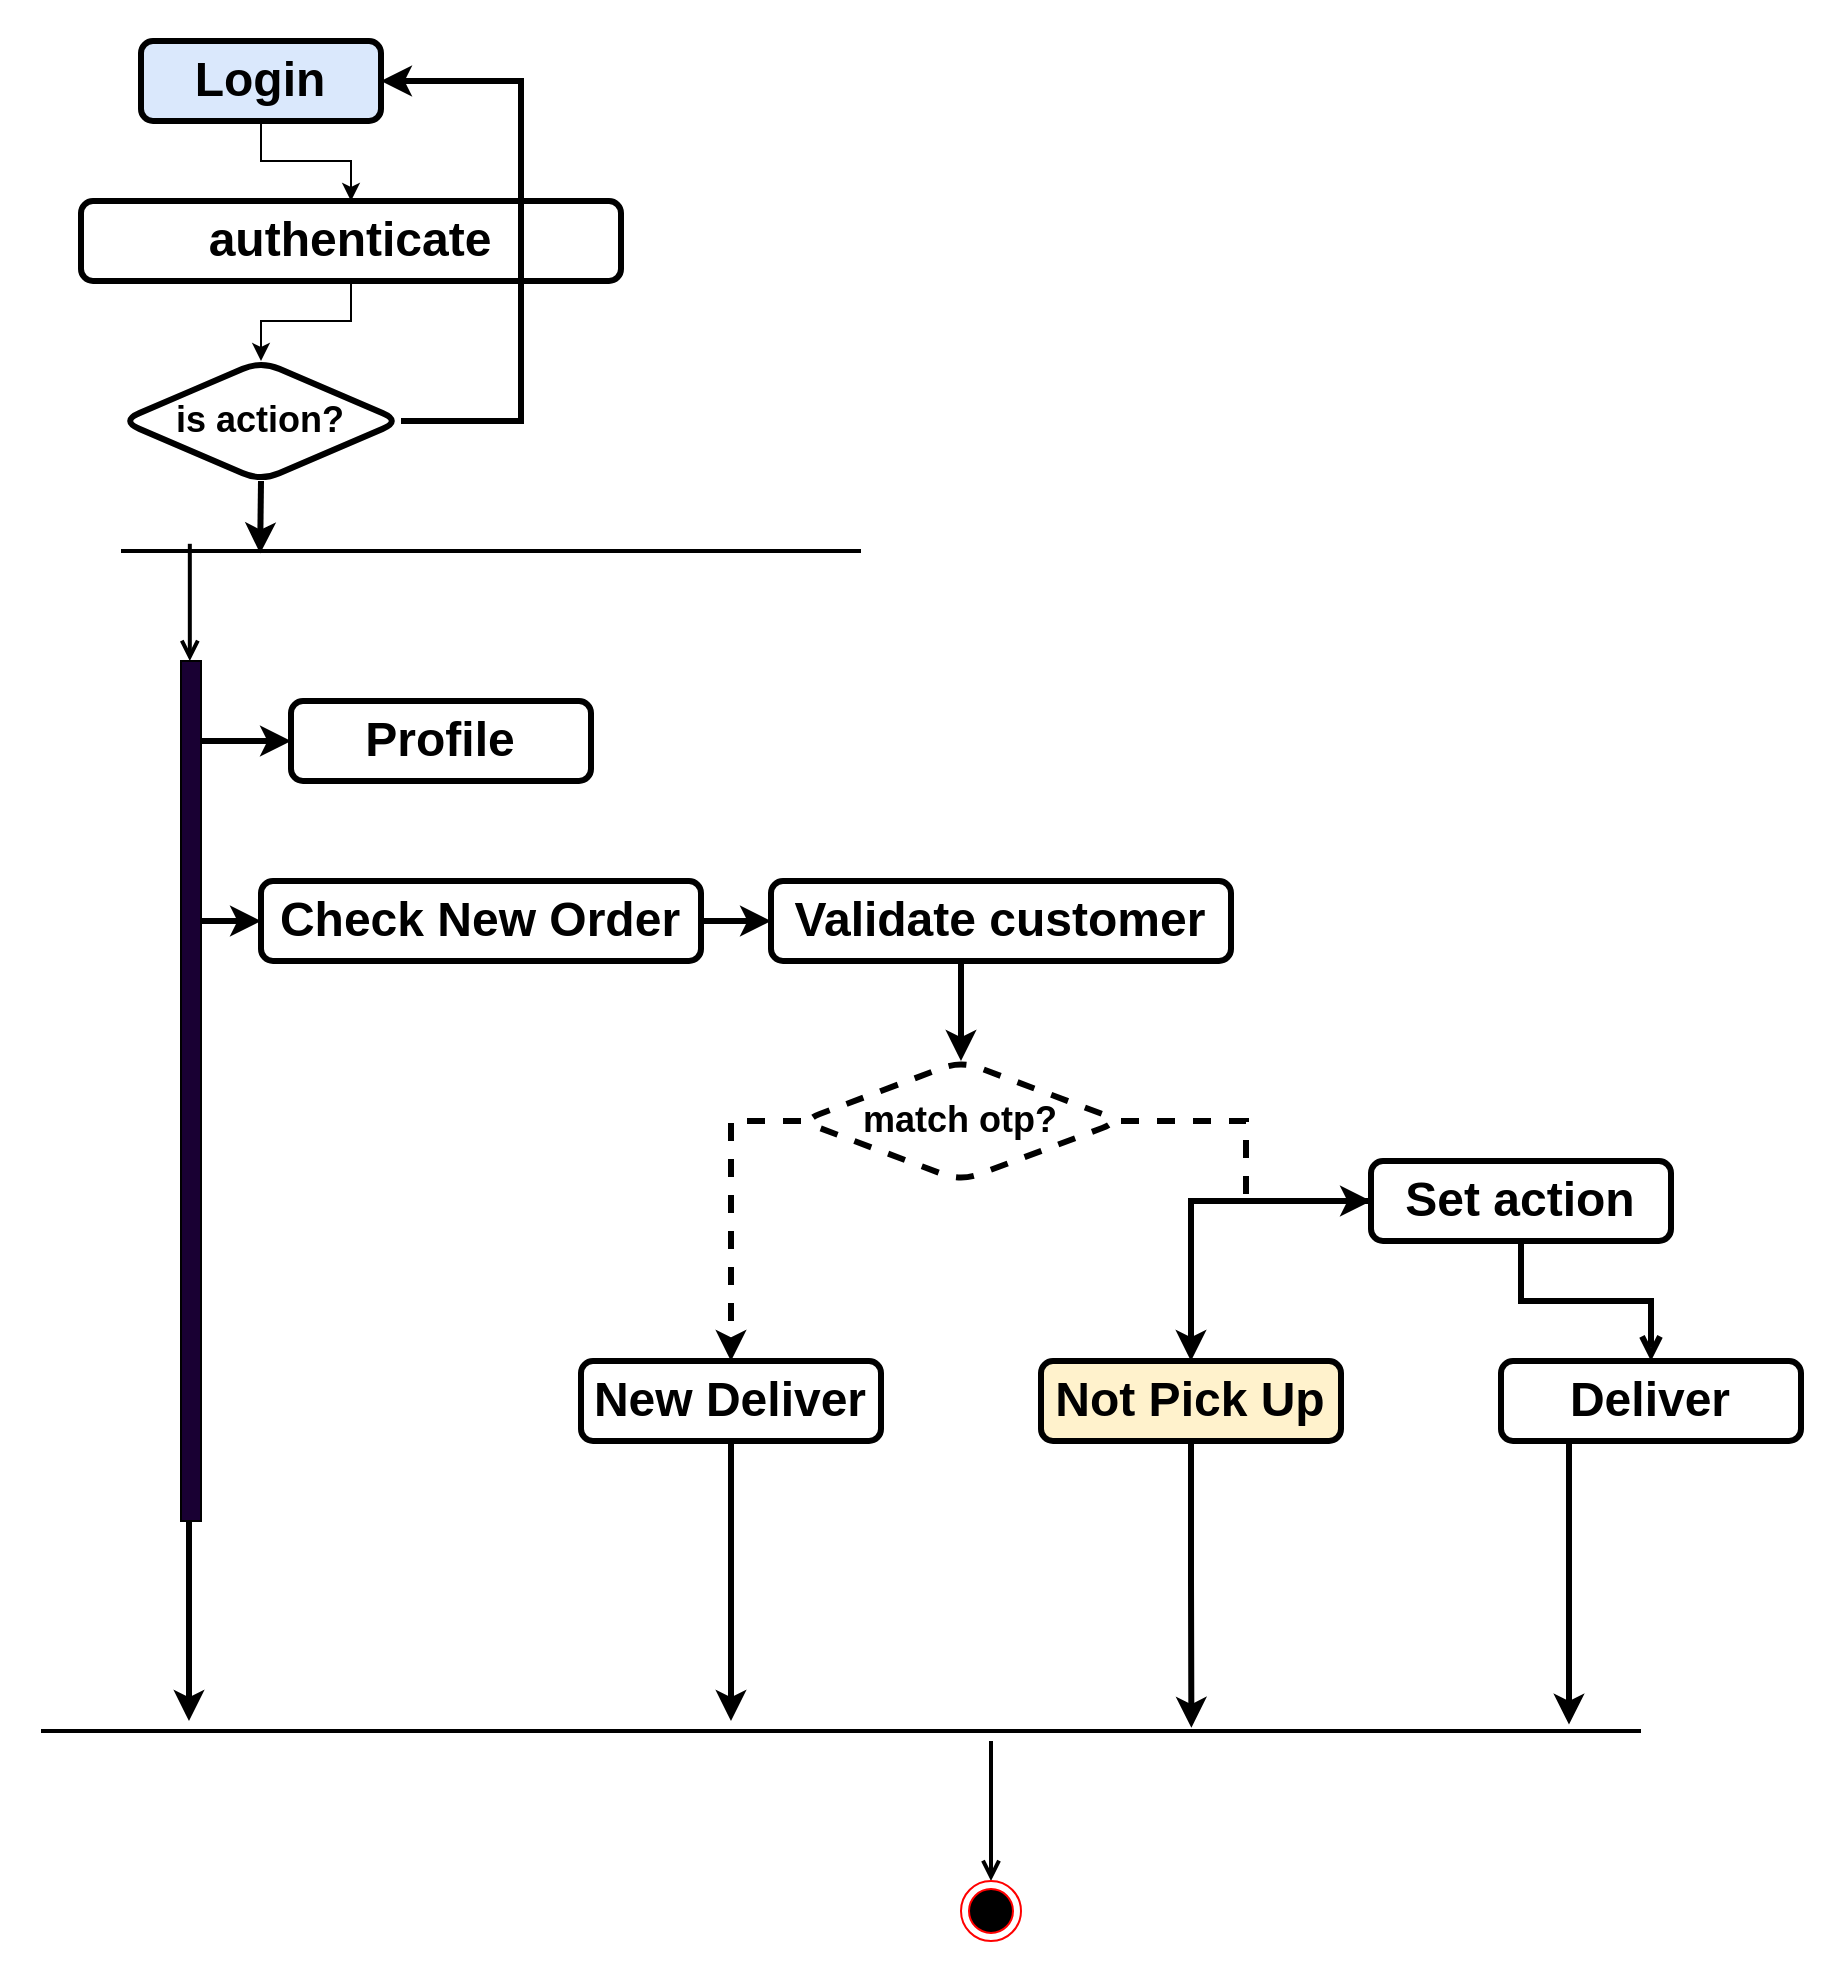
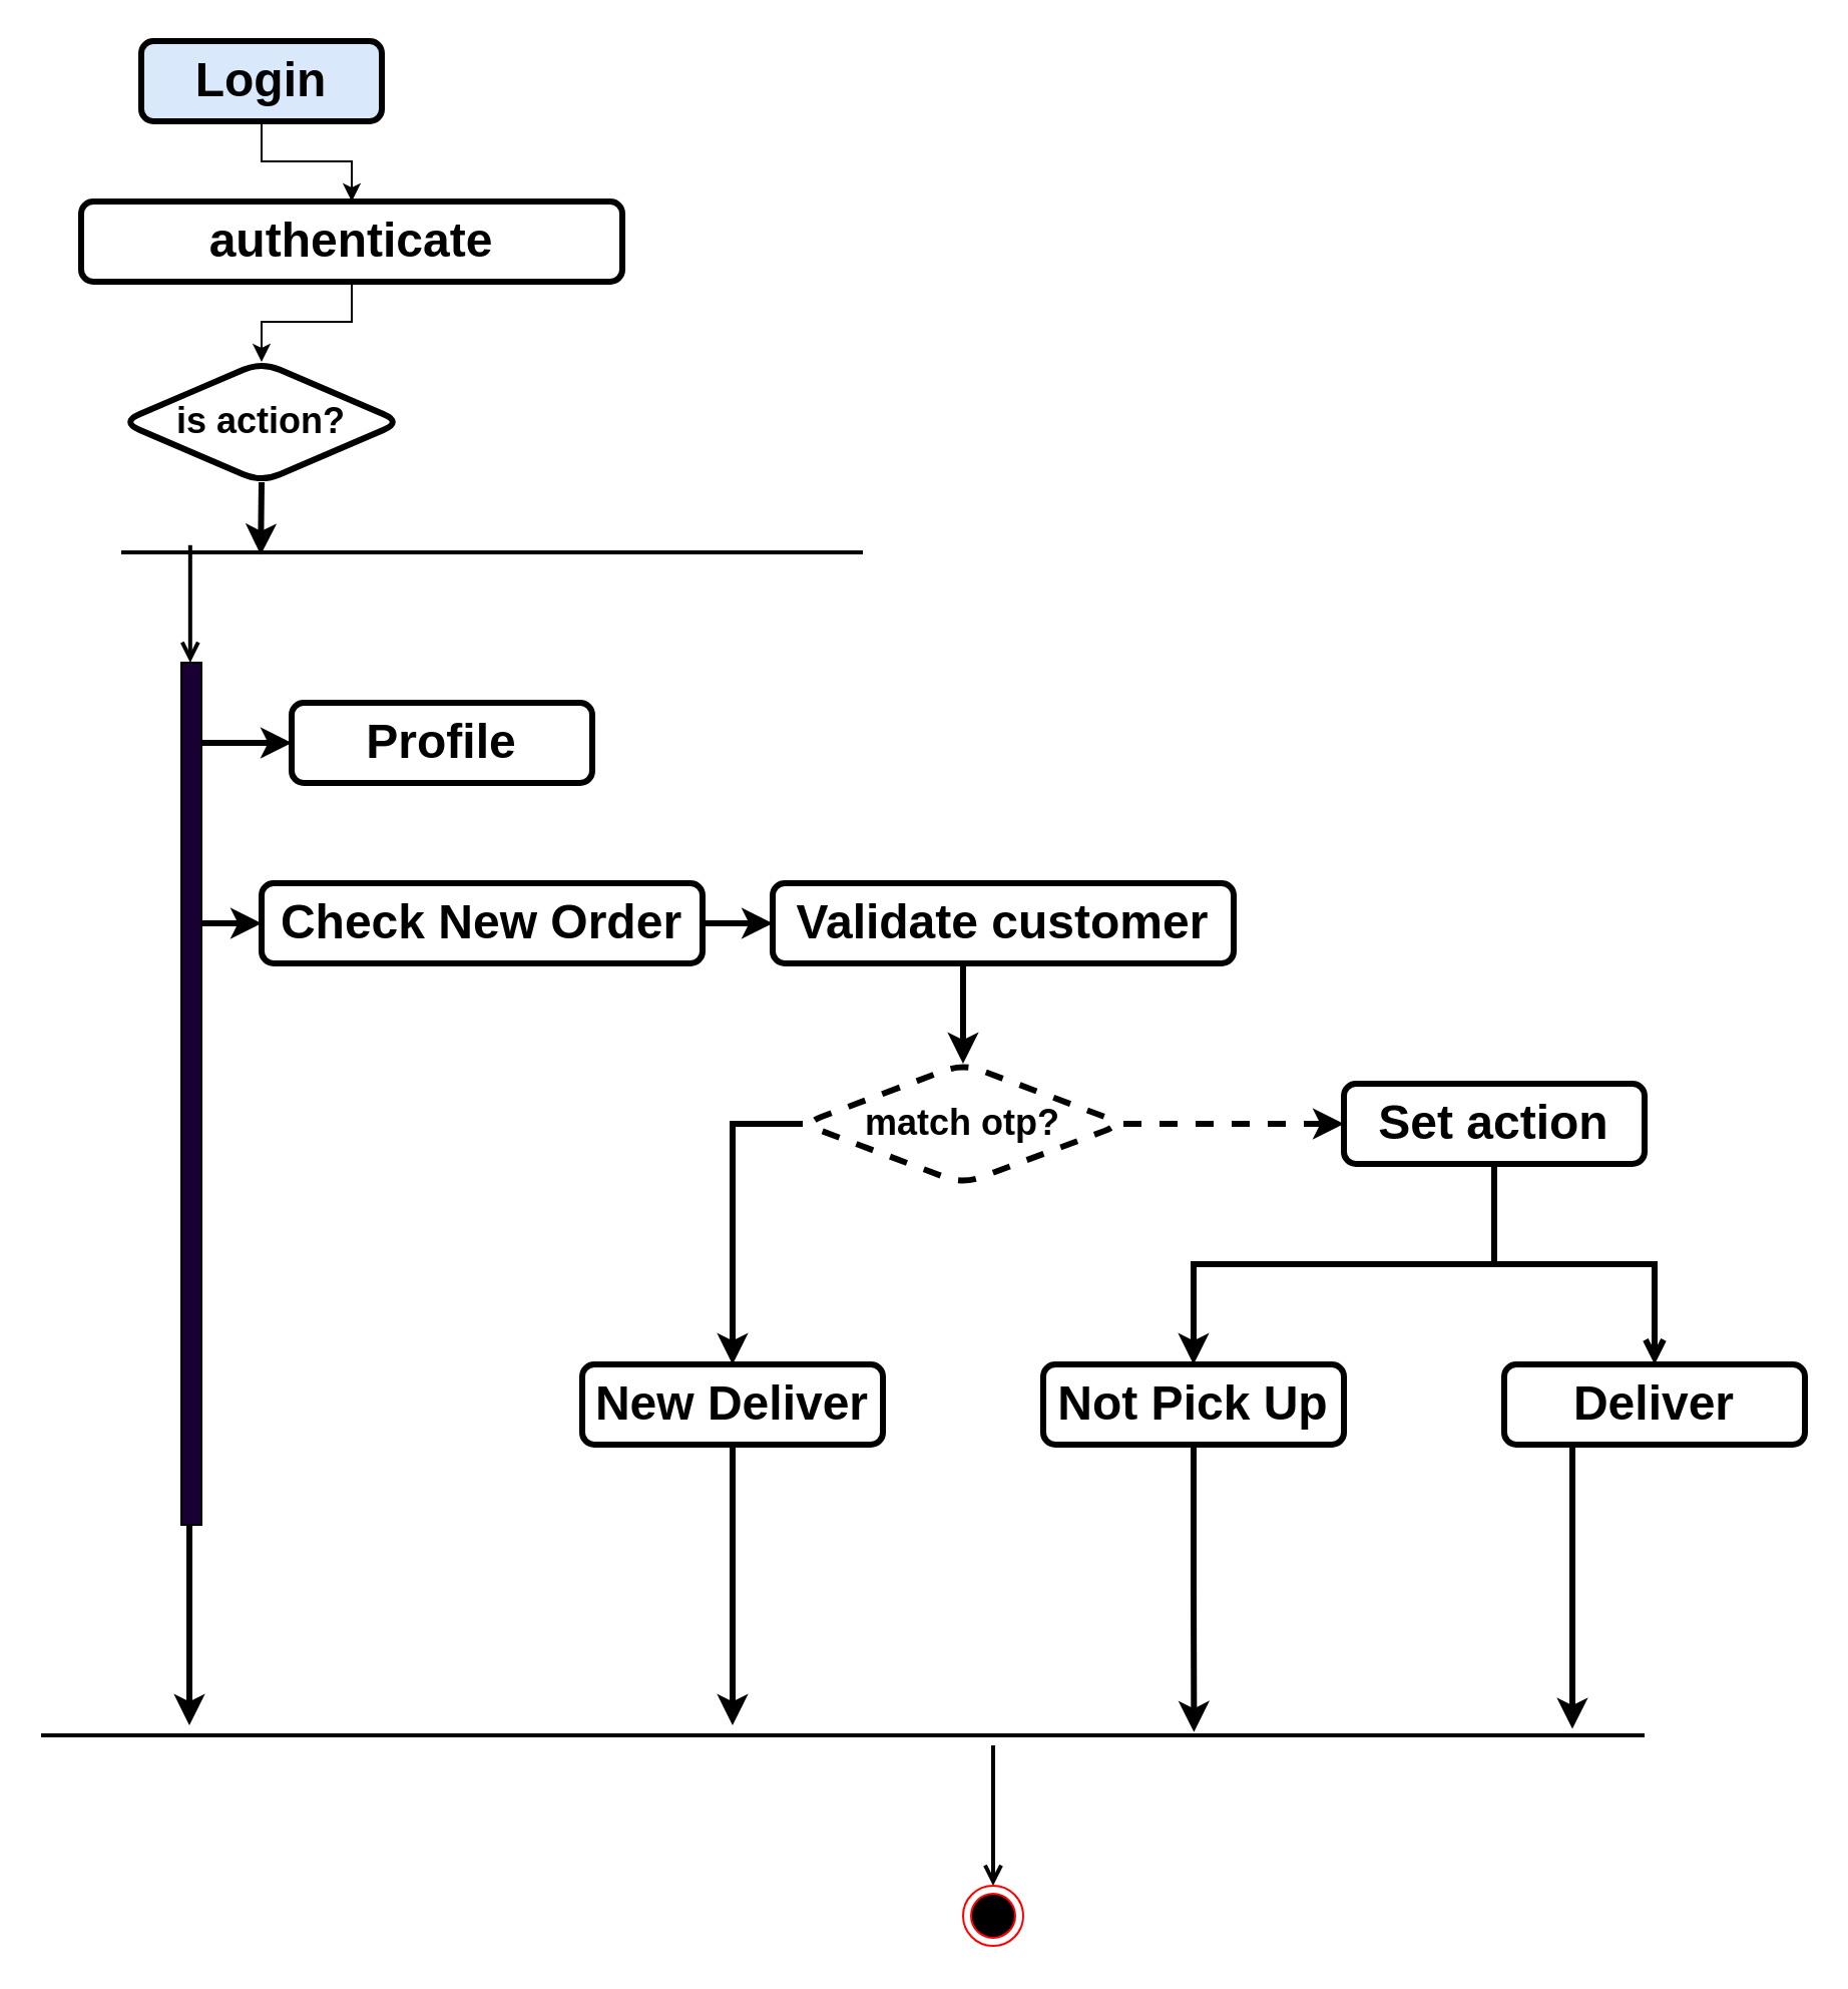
  <mxCell id="0" />
  <mxCell id="1" parent="0" />
  <mxCell id="2" style="edgeStyle=orthogonalEdgeStyle;rounded=0;orthogonalLoop=1;jettySize=auto;html=1;strokeWidth=3;exitX=0.093;exitY=0.14;exitDx=0;exitDy=0;exitPerimeter=0;" edge="1" parent="1" source="32" target="28"><mxGeometry relative="1" as="geometry"><mxPoint x="95" y="410" as="sourcePoint" /><Array as="points"><mxPoint x="94" y="800" /><mxPoint x="94" y="800" /></Array></mxGeometry></mxCell>
  <mxCell id="3" value="&lt;h1&gt;Profile&lt;/h1&gt;" style="rounded=1;whiteSpace=wrap;html=1;strokeWidth=3;" vertex="1" parent="1"><mxGeometry x="145" y="350" width="150" height="40" as="geometry" /></mxCell>
  <mxCell id="4" value="" style="edgeStyle=orthogonalEdgeStyle;rounded=0;orthogonalLoop=1;jettySize=auto;html=1;" edge="1" parent="1" source="5" target="7"><mxGeometry relative="1" as="geometry" /></mxCell>
  <mxCell id="5" value="&lt;h1&gt;Login&lt;/h1&gt;" style="rounded=1;whiteSpace=wrap;html=1;strokeWidth=3;fillColor=#dae8fc;" vertex="1" parent="1"><mxGeometry x="70" y="20" width="120" height="40" as="geometry" /></mxCell>
  <mxCell id="6" value="" style="edgeStyle=orthogonalEdgeStyle;rounded=0;orthogonalLoop=1;jettySize=auto;html=1;" edge="1" parent="1" source="7" target="9"><mxGeometry relative="1" as="geometry" /></mxCell>
  <mxCell id="7" value="&lt;h1&gt;authenticate&lt;/h1&gt;" style="rounded=1;whiteSpace=wrap;html=1;strokeWidth=3;" vertex="1" parent="1"><mxGeometry x="40" y="100" width="270" height="40" as="geometry" /></mxCell>
- <mxCell id="8" style="edgeStyle=orthogonalEdgeStyle;rounded=0;orthogonalLoop=1;jettySize=auto;html=1;entryX=1;entryY=0.5;entryDx=0;entryDy=0;strokeWidth=3;" edge="1" parent="1" source="9" target="5"><mxGeometry relative="1" as="geometry"><Array as="points"><mxPoint x="260" y="210" /><mxPoint x="260" y="40" /></Array></mxGeometry></mxCell>
  <mxCell id="9" value="&lt;h2&gt;is action?&lt;/h2&gt;" style="rhombus;whiteSpace=wrap;html=1;rounded=1;strokeWidth=3;" vertex="1" parent="1"><mxGeometry x="60" y="180" width="140" height="60" as="geometry" /></mxCell>
  <mxCell id="10" value="" style="edgeStyle=orthogonalEdgeStyle;rounded=0;orthogonalLoop=1;jettySize=auto;html=1;strokeWidth=3;" edge="1" parent="1" source="11" target="13"><mxGeometry relative="1" as="geometry" /></mxCell>
  <mxCell id="11" value="&lt;h1&gt;Check New Order&lt;/h1&gt;" style="rounded=1;whiteSpace=wrap;html=1;strokeWidth=3;" vertex="1" parent="1"><mxGeometry x="130" y="440" width="220" height="40" as="geometry" /></mxCell>
  <mxCell id="12" style="edgeStyle=orthogonalEdgeStyle;rounded=0;orthogonalLoop=1;jettySize=auto;html=1;entryX=0.5;entryY=0;entryDx=0;entryDy=0;strokeWidth=3;" edge="1" parent="1" source="13" target="16"><mxGeometry relative="1" as="geometry"><Array as="points"><mxPoint x="480" y="490" /><mxPoint x="480" y="490" /></Array></mxGeometry></mxCell>
  <mxCell id="13" value="&lt;h1&gt;Validate customer&lt;/h1&gt;" style="rounded=1;whiteSpace=wrap;html=1;strokeWidth=3;" vertex="1" parent="1"><mxGeometry x="385" y="440" width="230" height="40" as="geometry" /></mxCell>
  <mxCell id="14" style="edgeStyle=orthogonalEdgeStyle;rounded=0;orthogonalLoop=1;jettySize=auto;html=1;entryX=0;entryY=0.5;entryDx=0;entryDy=0;strokeWidth=3;dashed=1;" edge="1" parent="1" source="16" target="19"><mxGeometry relative="1" as="geometry" /></mxCell>
- <mxCell id="15" style="edgeStyle=orthogonalEdgeStyle;rounded=0;orthogonalLoop=1;jettySize=auto;html=1;entryX=0.5;entryY=0;entryDx=0;entryDy=0;strokeWidth=3;exitX=0;exitY=0.5;exitDx=0;exitDy=0;dashed=1;" edge="1" parent="1" source="16" target="25"><mxGeometry relative="1" as="geometry"><Array as="points"><mxPoint x="365" y="560" /></Array></mxGeometry></mxCell>
+ <mxCell id="15" style="edgeStyle=orthogonalEdgeStyle;rounded=0;orthogonalLoop=1;jettySize=auto;html=1;entryX=0.5;entryY=0;entryDx=0;entryDy=0;strokeWidth=3;exitX=0;exitY=0.5;exitDx=0;exitDy=0;" edge="1" parent="1" source="16" target="25"><mxGeometry relative="1" as="geometry"><Array as="points"><mxPoint x="365" y="560" /></Array></mxGeometry></mxCell>
  <mxCell id="16" value="&lt;h2&gt;match otp?&lt;/h2&gt;" style="rhombus;whiteSpace=wrap;html=1;rounded=1;strokeWidth=3;dashed=1;" vertex="1" parent="1"><mxGeometry x="400" y="530" width="160" height="60" as="geometry" /></mxCell>
  <mxCell id="17" style="edgeStyle=orthogonalEdgeStyle;rounded=0;orthogonalLoop=1;jettySize=auto;html=1;entryX=0.5;entryY=0;entryDx=0;entryDy=0;strokeWidth=3;" edge="1" parent="1" source="19" target="23"><mxGeometry relative="1" as="geometry" /></mxCell>
  <mxCell id="18" style="edgeStyle=orthogonalEdgeStyle;rounded=0;orthogonalLoop=1;jettySize=auto;html=1;entryX=0.5;entryY=0;entryDx=0;entryDy=0;strokeWidth=3;endArrow=open;" edge="1" parent="1" source="19" target="21"><mxGeometry relative="1" as="geometry" /></mxCell>
- <mxCell id="19" value="&lt;h1&gt;Set action&lt;/h1&gt;" style="rounded=1;whiteSpace=wrap;html=1;strokeWidth=3;" vertex="1" parent="1"><mxGeometry x="685" y="580" width="150" height="40" as="geometry" /></mxCell>
+ <mxCell id="19" value="&lt;h1&gt;Set action&lt;/h1&gt;" style="rounded=1;whiteSpace=wrap;html=1;strokeWidth=3;" vertex="1" parent="1"><mxGeometry x="670" y="540" width="150" height="40" as="geometry" /></mxCell>
  <mxCell id="20" style="edgeStyle=orthogonalEdgeStyle;rounded=0;orthogonalLoop=1;jettySize=auto;html=1;entryX=0.955;entryY=0.18;entryDx=0;entryDy=0;entryPerimeter=0;strokeWidth=3;" edge="1" parent="1" source="21" target="28"><mxGeometry relative="1" as="geometry"><Array as="points"><mxPoint x="784" y="770" /><mxPoint x="784" y="770" /></Array></mxGeometry></mxCell>
  <mxCell id="21" value="&lt;h1&gt;Deliver&lt;/h1&gt;" style="rounded=1;whiteSpace=wrap;html=1;strokeWidth=3;" vertex="1" parent="1"><mxGeometry x="750" y="680" width="150" height="40" as="geometry" /></mxCell>
  <mxCell id="22" style="edgeStyle=orthogonalEdgeStyle;rounded=0;orthogonalLoop=1;jettySize=auto;html=1;entryX=0.719;entryY=0.34;entryDx=0;entryDy=0;entryPerimeter=0;strokeWidth=3;" edge="1" parent="1" source="23" target="28"><mxGeometry relative="1" as="geometry" /></mxCell>
- <mxCell id="23" value="&lt;h1&gt;Not Pick Up&lt;/h1&gt;" style="rounded=1;whiteSpace=wrap;html=1;strokeWidth=3;fillColor=#fff2cc;" vertex="1" parent="1"><mxGeometry x="520" y="680" width="150" height="40" as="geometry" /></mxCell>
+ <mxCell id="23" value="&lt;h1&gt;Not Pick Up&lt;/h1&gt;" style="rounded=1;whiteSpace=wrap;html=1;strokeWidth=3;" vertex="1" parent="1"><mxGeometry x="520" y="680" width="150" height="40" as="geometry" /></mxCell>
  <mxCell id="24" style="edgeStyle=orthogonalEdgeStyle;rounded=0;orthogonalLoop=1;jettySize=auto;html=1;strokeWidth=3;" edge="1" parent="1" source="25" target="28"><mxGeometry relative="1" as="geometry"><Array as="points"><mxPoint x="365" y="820" /><mxPoint x="365" y="820" /></Array></mxGeometry></mxCell>
  <mxCell id="25" value="&lt;h1&gt;New Deliver&lt;/h1&gt;" style="rounded=1;whiteSpace=wrap;html=1;strokeWidth=3;" vertex="1" parent="1"><mxGeometry x="290" y="680" width="150" height="40" as="geometry" /></mxCell>
  <mxCell id="26" style="edgeStyle=orthogonalEdgeStyle;rounded=0;orthogonalLoop=1;jettySize=auto;html=1;exitX=0.188;exitY=0.62;exitDx=0;exitDy=0;exitPerimeter=0;entryX=0.5;entryY=1;entryDx=0;entryDy=0;startArrow=classic;startFill=1;endArrow=none;endFill=0;strokeWidth=3;" edge="1" parent="1" source="27" target="9"><mxGeometry relative="1" as="geometry"><Array as="points" /></mxGeometry></mxCell>
  <mxCell id="27" value="" style="line;strokeWidth=2;html=1;perimeterSpacing=0;" vertex="1" parent="1"><mxGeometry x="60" y="270" width="370" height="10" as="geometry" /></mxCell>
  <mxCell id="28" value="" style="line;strokeWidth=2;html=1;perimeterSpacing=0;" vertex="1" parent="1"><mxGeometry x="20" y="860" width="800" height="10" as="geometry" /></mxCell>
  <mxCell id="29" value="" style="edgeStyle=orthogonalEdgeStyle;rounded=0;orthogonalLoop=1;jettySize=auto;html=1;strokeWidth=2;exitX=0.093;exitY=0.14;exitDx=0;exitDy=0;exitPerimeter=0;endArrow=open;endFill=0;" edge="1" parent="1" source="27" target="32"><mxGeometry relative="1" as="geometry"><mxPoint x="94" y="271" as="sourcePoint" /><mxPoint x="94" y="860" as="targetPoint" /><Array as="points"><mxPoint x="94" y="410" /><mxPoint x="94" y="410" /></Array></mxGeometry></mxCell>
  <mxCell id="30" style="edgeStyle=elbowEdgeStyle;rounded=0;orthogonalLoop=1;jettySize=auto;html=1;elbow=vertical;curved=0;entryX=0;entryY=0.5;entryDx=0;entryDy=0;strokeWidth=3;" edge="1" parent="1" source="32" target="3"><mxGeometry relative="1" as="geometry" /></mxCell>
  <mxCell id="31" style="edgeStyle=elbowEdgeStyle;rounded=0;orthogonalLoop=1;jettySize=auto;html=1;elbow=vertical;curved=0;entryX=0;entryY=0.5;entryDx=0;entryDy=0;strokeWidth=3;" edge="1" parent="1" source="32" target="11"><mxGeometry relative="1" as="geometry" /></mxCell>
  <mxCell id="32" value="" style="html=1;points=[];perimeter=orthogonalPerimeter;outlineConnect=0;targetShapes=umlLifeline;portConstraint=eastwest;newEdgeStyle={&quot;edgeStyle&quot;:&quot;elbowEdgeStyle&quot;,&quot;elbow&quot;:&quot;vertical&quot;,&quot;curved&quot;:0,&quot;rounded&quot;:0};fillColor=#190033;" vertex="1" parent="1"><mxGeometry x="90" y="330" width="10" height="430" as="geometry" /></mxCell>
  <mxCell id="33" value="" style="edgeStyle=orthogonalEdgeStyle;rounded=0;orthogonalLoop=1;jettySize=auto;html=1;endArrow=none;endFill=0;startArrow=open;startFill=0;strokeWidth=2;" edge="1" parent="1" source="34" target="28"><mxGeometry relative="1" as="geometry"><Array as="points"><mxPoint x="495" y="870" /><mxPoint x="495" y="870" /></Array></mxGeometry></mxCell>
  <mxCell id="34" value="" style="ellipse;html=1;shape=endState;fillColor=#000000;strokeColor=#ff0000;" vertex="1" parent="1"><mxGeometry x="480" y="940" width="30" height="30" as="geometry" /></mxCell>
